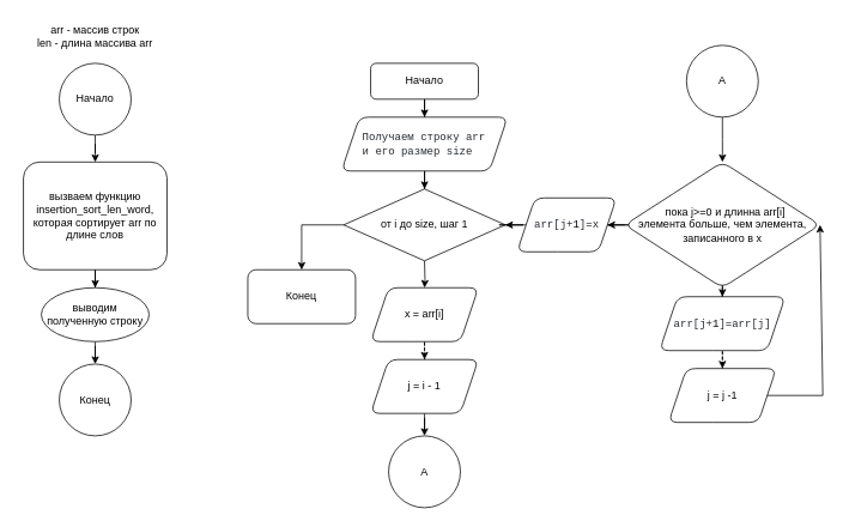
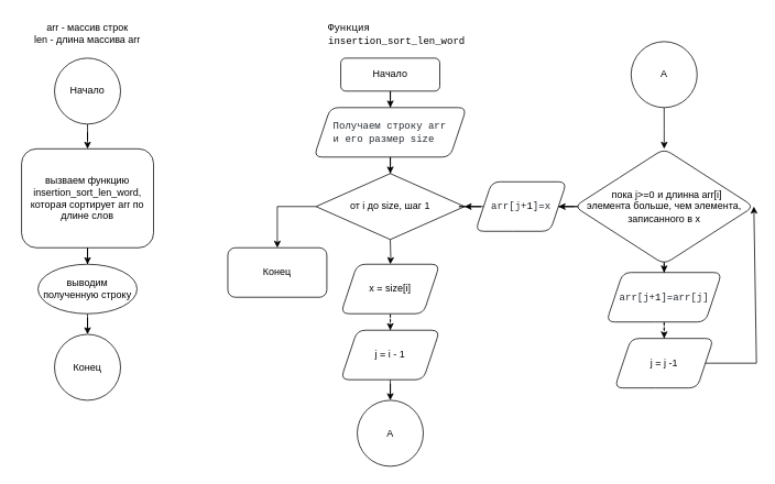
  <mxCell id="0" />
  <mxCell id="1" parent="0" />
  <mxCell id="2" value="arr - массив строк&lt;br&gt;len - длина массива arr" style="text;html=1;strokeColor=none;fillColor=none;align=center;verticalAlign=middle;whiteSpace=wrap;rounded=0;" vertex="1" parent="1"><mxGeometry x="20" y="20" width="170" height="40" as="geometry" /></mxCell>
  <mxCell id="3" value="" style="edgeStyle=orthogonalEdgeStyle;rounded=0;orthogonalLoop=1;jettySize=auto;html=1;" edge="1" parent="1" source="4" target="6"><mxGeometry relative="1" as="geometry" /></mxCell>
  <mxCell id="4" value="Начало" style="ellipse;whiteSpace=wrap;html=1;aspect=fixed;" vertex="1" parent="1"><mxGeometry x="65" y="70" width="80" height="80" as="geometry" /></mxCell>
  <mxCell id="5" value="" style="edgeStyle=orthogonalEdgeStyle;rounded=0;orthogonalLoop=1;jettySize=auto;html=1;" edge="1" parent="1" source="6" target="33"><mxGeometry relative="1" as="geometry" /></mxCell>
  <mxCell id="6" value="вызваем функцию insertion_sort_len_word, которая сортирует arr по длине слов&lt;font style=&quot;font-size: 12px;&quot;&gt;&lt;br role=&quot;presentation&quot;&gt;&lt;/font&gt;" style="rounded=1;whiteSpace=wrap;html=1;" vertex="1" parent="1"><mxGeometry x="25" y="180" width="160" height="120" as="geometry" /></mxCell>
+ <mxCell id="7" value="&lt;span style=&quot;font-family: ui-monospace, SFMono-Regular, &amp;quot;SF Mono&amp;quot;, Menlo, Consolas, &amp;quot;Liberation Mono&amp;quot;, monospace; font-size: 12px; font-style: normal; font-variant-ligatures: normal; font-variant-caps: normal; font-weight: 400; letter-spacing: normal; orphans: 2; text-align: start; text-indent: 0px; text-transform: none; widows: 2; word-spacing: 0px; -webkit-text-stroke-width: 0px; background-color: rgb(255, 255, 255); text-decoration-thickness: initial; text-decoration-style: initial; text-decoration-color: initial; float: none; display: inline !important;&quot;&gt;Функция insertion_sort_len_word&lt;/span&gt;" style="text;whiteSpace=wrap;html=1;" vertex="1" parent="1"><mxGeometry x="395" y="20" width="160" height="40" as="geometry" /></mxCell>
  <mxCell id="8" value="" style="edgeStyle=orthogonalEdgeStyle;rounded=0;orthogonalLoop=1;jettySize=auto;html=1;" edge="1" parent="1" target="10"><mxGeometry relative="1" as="geometry"><mxPoint x="471.87" y="290" as="sourcePoint" /></mxGeometry></mxCell>
  <mxCell id="9" value="" style="edgeStyle=orthogonalEdgeStyle;rounded=0;orthogonalLoop=1;jettySize=auto;html=1;dashed=1;" edge="1" parent="1" source="10" target="12"><mxGeometry relative="1" as="geometry" /></mxCell>
- <mxCell id="10" value="x = arr[i]" style="shape=parallelogram;perimeter=parallelogramPerimeter;whiteSpace=wrap;html=1;fixedSize=1;rounded=1;" vertex="1" parent="1"><mxGeometry x="411.87" y="320" width="120" height="60" as="geometry" /></mxCell>
+ <mxCell id="10" value="x = size[i]" style="shape=parallelogram;perimeter=parallelogramPerimeter;whiteSpace=wrap;html=1;fixedSize=1;rounded=1;" vertex="1" parent="1"><mxGeometry x="411.87" y="320" width="120" height="60" as="geometry" /></mxCell>
  <mxCell id="11" value="" style="edgeStyle=orthogonalEdgeStyle;rounded=0;orthogonalLoop=1;jettySize=auto;html=1;" edge="1" parent="1" source="12" target="20"><mxGeometry relative="1" as="geometry" /></mxCell>
  <mxCell id="12" value="j = i - 1" style="shape=parallelogram;perimeter=parallelogramPerimeter;whiteSpace=wrap;html=1;fixedSize=1;rounded=1;" vertex="1" parent="1"><mxGeometry x="411.87" y="400" width="120" height="60" as="geometry" /></mxCell>
  <mxCell id="13" value="" style="edgeStyle=orthogonalEdgeStyle;rounded=0;orthogonalLoop=1;jettySize=auto;html=1;entryX=0.5;entryY=0;entryDx=0;entryDy=0;" edge="1" parent="1" source="14" target="19"><mxGeometry relative="1" as="geometry"><Array as="points"><mxPoint x="334.84" y="250" /></Array></mxGeometry></mxCell>
  <mxCell id="14" value="от i до size, шаг 1" style="rhombus;whiteSpace=wrap;html=1;" vertex="1" parent="1"><mxGeometry x="381.87" y="210" width="180" height="80" as="geometry" /></mxCell>
  <mxCell id="15" value="" style="edgeStyle=orthogonalEdgeStyle;rounded=0;orthogonalLoop=1;jettySize=auto;html=1;" edge="1" parent="1" source="16" target="18"><mxGeometry relative="1" as="geometry" /></mxCell>
  <mxCell id="16" value="Начало" style="rounded=1;whiteSpace=wrap;html=1;fontSize=12;glass=0;strokeWidth=1;shadow=0;" vertex="1" parent="1"><mxGeometry x="411.88" y="70" width="120" height="40" as="geometry" /></mxCell>
  <mxCell id="17" value="" style="edgeStyle=orthogonalEdgeStyle;rounded=0;orthogonalLoop=1;jettySize=auto;html=1;" edge="1" parent="1" source="18" target="14"><mxGeometry relative="1" as="geometry" /></mxCell>
  <mxCell id="18" value="&lt;div style=&quot;text-align: start;&quot;&gt;&lt;font face=&quot;ui-monospace, SFMono-Regular, SF Mono, Menlo, Consolas, Liberation Mono, monospace&quot; color=&quot;#24292f&quot;&gt;Получаем строку arr &lt;br&gt;&lt;/font&gt;&lt;/div&gt;&lt;div style=&quot;text-align: start;&quot;&gt;&lt;font face=&quot;ui-monospace, SFMono-Regular, SF Mono, Menlo, Consolas, Liberation Mono, monospace&quot; color=&quot;#24292f&quot;&gt;&lt;span style=&quot;background-color: rgb(255, 255, 255);&quot;&gt;и его размер size&lt;/span&gt;&lt;/font&gt;&lt;/div&gt;" style="shape=parallelogram;perimeter=parallelogramPerimeter;whiteSpace=wrap;html=1;fixedSize=1;rounded=1;" vertex="1" parent="1"><mxGeometry x="379.37" y="130" width="184.99" height="60" as="geometry" /></mxCell>
  <mxCell id="19" value="Конец" style="rounded=1;whiteSpace=wrap;html=1;" vertex="1" parent="1"><mxGeometry x="275" y="300" width="120" height="60" as="geometry" /></mxCell>
  <mxCell id="20" value="А" style="ellipse;whiteSpace=wrap;html=1;rounded=1;" vertex="1" parent="1"><mxGeometry x="431.87" y="485" width="80" height="80" as="geometry" /></mxCell>
  <mxCell id="21" value="" style="edgeStyle=orthogonalEdgeStyle;rounded=0;orthogonalLoop=1;jettySize=auto;html=1;exitX=0.5;exitY=1;exitDx=0;exitDy=0;" edge="1" parent="1" source="30" target="24"><mxGeometry relative="1" as="geometry"><mxPoint x="754.96" y="160" as="sourcePoint" /></mxGeometry></mxCell>
  <mxCell id="22" value="" style="edgeStyle=orthogonalEdgeStyle;rounded=0;orthogonalLoop=1;jettySize=auto;html=1;exitX=0.5;exitY=1;exitDx=0;exitDy=0;" edge="1" parent="1" source="24" target="26"><mxGeometry relative="1" as="geometry"><mxPoint x="852.537" y="389.976" as="sourcePoint" /></mxGeometry></mxCell>
  <mxCell id="23" value="" style="edgeStyle=orthogonalEdgeStyle;rounded=0;orthogonalLoop=1;jettySize=auto;html=1;" edge="1" parent="1" source="24" target="29"><mxGeometry relative="1" as="geometry" /></mxCell>
  <mxCell id="24" value="&lt;div&gt;&amp;nbsp; пока j&amp;gt;=0 и длинна arr[i] &lt;br&gt;&lt;/div&gt;&lt;div&gt;элемента больше, чем элемента, &lt;br&gt;&lt;/div&gt;&lt;div&gt;записанного в x&lt;br&gt;&lt;/div&gt;" style="rhombus;whiteSpace=wrap;html=1;rounded=1;" vertex="1" parent="1"><mxGeometry x="695" y="180" width="217.5" height="140" as="geometry" /></mxCell>
  <mxCell id="25" value="" style="edgeStyle=orthogonalEdgeStyle;rounded=0;orthogonalLoop=1;jettySize=auto;html=1;dashed=1;" edge="1" parent="1" source="26" target="27"><mxGeometry relative="1" as="geometry" /></mxCell>
  <mxCell id="26" value="&lt;span style=&quot;color: rgb(36, 41, 47); font-family: ui-monospace, SFMono-Regular, &amp;quot;SF Mono&amp;quot;, Menlo, Consolas, &amp;quot;Liberation Mono&amp;quot;, monospace; font-size: 12px; font-style: normal; font-variant-ligatures: normal; font-variant-caps: normal; font-weight: 400; letter-spacing: normal; orphans: 2; text-align: start; text-indent: 0px; text-transform: none; widows: 2; word-spacing: 0px; -webkit-text-stroke-width: 0px; background-color: rgb(255, 255, 255); text-decoration-thickness: initial; text-decoration-style: initial; text-decoration-color: initial; float: none; display: inline !important;&quot;&gt;arr[j+&lt;/span&gt;&lt;span style=&quot;box-sizing: border-box; color: var(--color-prettylights-syntax-constant); font-family: ui-monospace, SFMono-Regular, &amp;quot;SF Mono&amp;quot;, Menlo, Consolas, &amp;quot;Liberation Mono&amp;quot;, monospace; font-size: 12px; font-style: normal; font-variant-ligatures: normal; font-variant-caps: normal; font-weight: 400; letter-spacing: normal; orphans: 2; text-align: start; text-indent: 0px; text-transform: none; widows: 2; word-spacing: 0px; -webkit-text-stroke-width: 0px; background-color: rgb(255, 255, 255); text-decoration-thickness: initial; text-decoration-style: initial; text-decoration-color: initial;&quot; class=&quot;pl-c1&quot;&gt;1&lt;/span&gt;&lt;span style=&quot;color: rgb(36, 41, 47); font-family: ui-monospace, SFMono-Regular, &amp;quot;SF Mono&amp;quot;, Menlo, Consolas, &amp;quot;Liberation Mono&amp;quot;, monospace; font-size: 12px; font-style: normal; font-variant-ligatures: normal; font-variant-caps: normal; font-weight: 400; letter-spacing: normal; orphans: 2; text-align: start; text-indent: 0px; text-transform: none; widows: 2; word-spacing: 0px; -webkit-text-stroke-width: 0px; background-color: rgb(255, 255, 255); text-decoration-thickness: initial; text-decoration-style: initial; text-decoration-color: initial; float: none; display: inline !important;&quot;&gt;]=arr[j]&lt;/span&gt;" style="shape=parallelogram;perimeter=parallelogramPerimeter;whiteSpace=wrap;html=1;fixedSize=1;rounded=1;" vertex="1" parent="1"><mxGeometry x="733.75" y="330" width="140" height="60" as="geometry" /></mxCell>
  <mxCell id="27" value="j = j -1" style="shape=parallelogram;perimeter=parallelogramPerimeter;whiteSpace=wrap;html=1;fixedSize=1;rounded=1;" vertex="1" parent="1"><mxGeometry x="743.75" y="410" width="120" height="60" as="geometry" /></mxCell>
  <mxCell id="28" value="" style="edgeStyle=orthogonalEdgeStyle;rounded=0;orthogonalLoop=1;jettySize=auto;html=1;" edge="1" parent="1" source="29" target="14"><mxGeometry relative="1" as="geometry" /></mxCell>
  <mxCell id="29" value="&lt;span style=&quot;color: rgb(36, 41, 47); font-family: ui-monospace, SFMono-Regular, &amp;quot;SF Mono&amp;quot;, Menlo, Consolas, &amp;quot;Liberation Mono&amp;quot;, monospace; font-size: 12px; font-style: normal; font-variant-ligatures: normal; font-variant-caps: normal; font-weight: 400; letter-spacing: normal; orphans: 2; text-align: start; text-indent: 0px; text-transform: none; widows: 2; word-spacing: 0px; -webkit-text-stroke-width: 0px; background-color: rgb(255, 255, 255); text-decoration-thickness: initial; text-decoration-style: initial; text-decoration-color: initial; float: none; display: inline !important;&quot;&gt;arr[j+&lt;/span&gt;&lt;span style=&quot;box-sizing: border-box; color: var(--color-prettylights-syntax-constant); font-family: ui-monospace, SFMono-Regular, &amp;quot;SF Mono&amp;quot;, Menlo, Consolas, &amp;quot;Liberation Mono&amp;quot;, monospace; font-size: 12px; font-style: normal; font-variant-ligatures: normal; font-variant-caps: normal; font-weight: 400; letter-spacing: normal; orphans: 2; text-align: start; text-indent: 0px; text-transform: none; widows: 2; word-spacing: 0px; -webkit-text-stroke-width: 0px; background-color: rgb(255, 255, 255); text-decoration-thickness: initial; text-decoration-style: initial; text-decoration-color: initial;&quot; class=&quot;pl-c1&quot;&gt;1&lt;/span&gt;&lt;span style=&quot;color: rgb(36, 41, 47); font-family: ui-monospace, SFMono-Regular, &amp;quot;SF Mono&amp;quot;, Menlo, Consolas, &amp;quot;Liberation Mono&amp;quot;, monospace; font-size: 12px; font-style: normal; font-variant-ligatures: normal; font-variant-caps: normal; font-weight: 400; letter-spacing: normal; orphans: 2; text-align: start; text-indent: 0px; text-transform: none; widows: 2; word-spacing: 0px; -webkit-text-stroke-width: 0px; background-color: rgb(255, 255, 255); text-decoration-thickness: initial; text-decoration-style: initial; text-decoration-color: initial; float: none; display: inline !important;&quot;&gt;]=x&lt;/span&gt;" style="shape=parallelogram;perimeter=parallelogramPerimeter;whiteSpace=wrap;html=1;fixedSize=1;rounded=1;" vertex="1" parent="1"><mxGeometry x="575" y="220" width="110.66" height="60" as="geometry" /></mxCell>
  <mxCell id="30" value="А" style="ellipse;whiteSpace=wrap;html=1;rounded=1;" vertex="1" parent="1"><mxGeometry x="763.75" y="50" width="80" height="80" as="geometry" /></mxCell>
  <mxCell id="31" value="" style="endArrow=classic;html=1;rounded=0;exitX=1;exitY=0.5;exitDx=0;exitDy=0;entryX=1;entryY=0.5;entryDx=0;entryDy=0;" edge="1" parent="1" source="27" target="24"><mxGeometry width="50" height="50" relative="1" as="geometry"><mxPoint x="918.12" y="440" as="sourcePoint" /><mxPoint x="968.12" y="390" as="targetPoint" /><Array as="points"><mxPoint x="915.62" y="440" /></Array></mxGeometry></mxCell>
  <mxCell id="32" value="" style="edgeStyle=orthogonalEdgeStyle;rounded=0;orthogonalLoop=1;jettySize=auto;html=1;" edge="1" parent="1" source="33" target="34"><mxGeometry relative="1" as="geometry" /></mxCell>
  <mxCell id="33" value="выводим полученную строку" style="ellipse;whiteSpace=wrap;html=1;" vertex="1" parent="1"><mxGeometry x="45" y="320" width="120" height="60" as="geometry" /></mxCell>
  <mxCell id="34" value="Конец" style="ellipse;whiteSpace=wrap;html=1;rounded=1;" vertex="1" parent="1"><mxGeometry x="65" y="405" width="80" height="80" as="geometry" /></mxCell>
